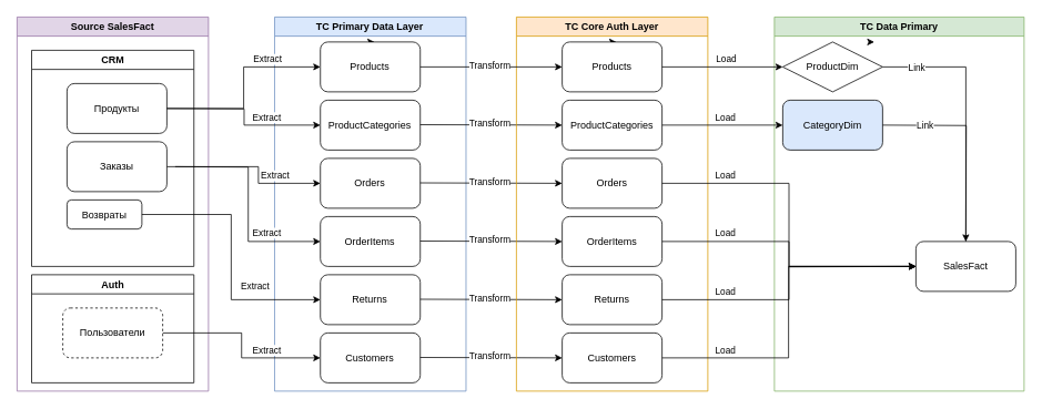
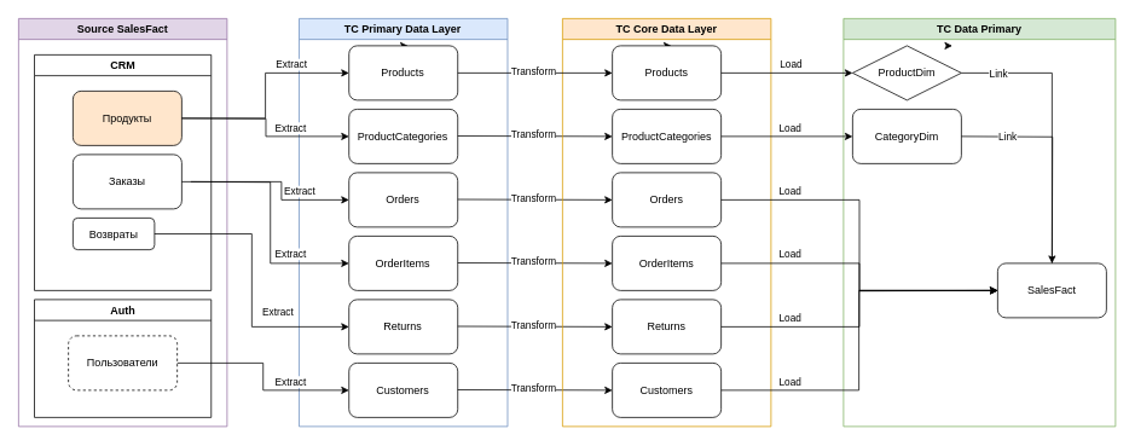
  <mxCell id="0" />
  <mxCell id="1" parent="0" />
  <mxCell id="2" value="Source SalesFact" style="swimlane;whiteSpace=wrap;html=1;fillColor=#e1d5e7;strokeColor=#9673a6;" parent="1" vertex="1"><mxGeometry x="20" y="20" width="230" height="450" as="geometry" /></mxCell>
  <mxCell id="3" value="CRM" style="swimlane;whiteSpace=wrap;html=1;" parent="2" vertex="1"><mxGeometry x="17.5" y="40" width="195" height="260" as="geometry" /></mxCell>
- <mxCell id="4" value="Продукты" style="rounded=1;whiteSpace=wrap;html=1;" parent="3" vertex="1"><mxGeometry x="42.5" y="40" width="120" height="60" as="geometry" /></mxCell>
+ <mxCell id="4" value="Продукты" style="rounded=1;whiteSpace=wrap;html=1;fillColor=#ffe6cc;" parent="3" vertex="1"><mxGeometry x="42.5" y="40" width="120" height="60" as="geometry" /></mxCell>
  <mxCell id="5" value="Заказы" style="rounded=1;whiteSpace=wrap;html=1;" parent="3" vertex="1"><mxGeometry x="42.5" y="110" width="120" height="60" as="geometry" /></mxCell>
  <mxCell id="6" value="Возвраты" style="rounded=1;whiteSpace=wrap;html=1;" parent="3" vertex="1"><mxGeometry x="42.5" y="180" width="90" height="35" as="geometry" /></mxCell>
  <mxCell id="7" value="Auth" style="swimlane;whiteSpace=wrap;html=1;" parent="2" vertex="1"><mxGeometry x="17.5" y="310" width="195" height="130" as="geometry" /></mxCell>
  <mxCell id="8" value="Пользователи" style="rounded=1;whiteSpace=wrap;html=1;dashed=1;" parent="7" vertex="1"><mxGeometry x="37.5" y="40" width="120" height="60" as="geometry" /></mxCell>
  <mxCell id="9" value="TC Primary Data Layer" style="swimlane;whiteSpace=wrap;html=1;fillColor=#dae8fc;strokeColor=#6c8ebf;" parent="1" vertex="1"><mxGeometry x="329.46" y="20" width="230" height="450" as="geometry" /></mxCell>
  <mxCell id="10" style="edgeStyle=orthogonalEdgeStyle;rounded=0;orthogonalLoop=1;jettySize=auto;html=1;exitX=0.5;exitY=0;exitDx=0;exitDy=0;" parent="9" source="11" edge="1"><mxGeometry relative="1" as="geometry"><mxPoint x="120" y="30" as="targetPoint" /></mxGeometry></mxCell>
  <mxCell id="11" value="Products" style="rounded=1;whiteSpace=wrap;html=1;" parent="9" vertex="1"><mxGeometry x="55" y="30" width="120" height="60" as="geometry" /></mxCell>
  <mxCell id="12" value="ProductCategories" style="rounded=1;whiteSpace=wrap;html=1;" parent="9" vertex="1"><mxGeometry x="55" y="100" width="120" height="60" as="geometry" /></mxCell>
  <mxCell id="13" value="Orders" style="rounded=1;whiteSpace=wrap;html=1;" parent="9" vertex="1"><mxGeometry x="55" y="170" width="120" height="60" as="geometry" /></mxCell>
  <mxCell id="14" value="OrderItems" style="rounded=1;whiteSpace=wrap;html=1;" parent="9" vertex="1"><mxGeometry x="55" y="240" width="120" height="60" as="geometry" /></mxCell>
  <mxCell id="15" value="Returns" style="rounded=1;whiteSpace=wrap;html=1;" parent="9" vertex="1"><mxGeometry x="55" y="310" width="120" height="60" as="geometry" /></mxCell>
  <mxCell id="16" value="Customers" style="rounded=1;whiteSpace=wrap;html=1;" parent="9" vertex="1"><mxGeometry x="55" y="380" width="120" height="60" as="geometry" /></mxCell>
  <mxCell id="17" value="" style="endArrow=classic;html=1;rounded=0;entryX=0;entryY=0.5;entryDx=0;entryDy=0;edgeStyle=orthogonalEdgeStyle;exitX=1;exitY=0.5;exitDx=0;exitDy=0;" edge="1" parent="9" target="47"><mxGeometry relative="1" as="geometry"><mxPoint x="175.0" y="129.5" as="sourcePoint" /><mxPoint x="326.0" y="129.5" as="targetPoint" /></mxGeometry></mxCell>
  <mxCell id="18" value="Label" style="edgeLabel;resizable=0;html=1;;align=center;verticalAlign=middle;" connectable="0" vertex="1" parent="17"><mxGeometry relative="1" as="geometry" /></mxCell>
  <mxCell id="19" value="Transform" style="edgeLabel;html=1;align=center;verticalAlign=middle;resizable=0;points=[];" vertex="1" connectable="0" parent="17"><mxGeometry x="-0.023" y="2" relative="1" as="geometry"><mxPoint as="offset" /></mxGeometry></mxCell>
  <mxCell id="20" value="" style="endArrow=classic;html=1;rounded=0;entryX=0;entryY=0.5;entryDx=0;entryDy=0;edgeStyle=orthogonalEdgeStyle;exitX=1;exitY=0.5;exitDx=0;exitDy=0;" edge="1" parent="9" target="48"><mxGeometry relative="1" as="geometry"><mxPoint x="175.0" y="199.5" as="sourcePoint" /><mxPoint x="326.0" y="199.5" as="targetPoint" /></mxGeometry></mxCell>
  <mxCell id="21" value="Label" style="edgeLabel;resizable=0;html=1;;align=center;verticalAlign=middle;" connectable="0" vertex="1" parent="20"><mxGeometry relative="1" as="geometry" /></mxCell>
  <mxCell id="22" value="Transform" style="edgeLabel;html=1;align=center;verticalAlign=middle;resizable=0;points=[];" vertex="1" connectable="0" parent="20"><mxGeometry x="-0.023" y="2" relative="1" as="geometry"><mxPoint as="offset" /></mxGeometry></mxCell>
  <mxCell id="23" value="" style="endArrow=classic;html=1;rounded=0;entryX=0;entryY=0.5;entryDx=0;entryDy=0;edgeStyle=orthogonalEdgeStyle;exitX=1;exitY=0.5;exitDx=0;exitDy=0;" edge="1" parent="9" target="49"><mxGeometry relative="1" as="geometry"><mxPoint x="175.0" y="269.5" as="sourcePoint" /><mxPoint x="326.0" y="269.5" as="targetPoint" /></mxGeometry></mxCell>
  <mxCell id="24" value="Label" style="edgeLabel;resizable=0;html=1;;align=center;verticalAlign=middle;" connectable="0" vertex="1" parent="23"><mxGeometry relative="1" as="geometry" /></mxCell>
  <mxCell id="25" value="Transform" style="edgeLabel;html=1;align=center;verticalAlign=middle;resizable=0;points=[];" vertex="1" connectable="0" parent="23"><mxGeometry x="-0.023" y="2" relative="1" as="geometry"><mxPoint as="offset" /></mxGeometry></mxCell>
  <mxCell id="26" value="" style="endArrow=classic;html=1;rounded=0;entryX=0;entryY=0.5;entryDx=0;entryDy=0;edgeStyle=orthogonalEdgeStyle;exitX=1;exitY=0.5;exitDx=0;exitDy=0;" edge="1" parent="9" target="50"><mxGeometry relative="1" as="geometry"><mxPoint x="175.0" y="339.5" as="sourcePoint" /><mxPoint x="326.0" y="339.5" as="targetPoint" /></mxGeometry></mxCell>
  <mxCell id="27" value="Label" style="edgeLabel;resizable=0;html=1;;align=center;verticalAlign=middle;" connectable="0" vertex="1" parent="26"><mxGeometry relative="1" as="geometry" /></mxCell>
  <mxCell id="28" value="Transform" style="edgeLabel;html=1;align=center;verticalAlign=middle;resizable=0;points=[];" vertex="1" connectable="0" parent="26"><mxGeometry x="-0.023" y="2" relative="1" as="geometry"><mxPoint as="offset" /></mxGeometry></mxCell>
  <mxCell id="29" value="" style="endArrow=classic;html=1;rounded=0;entryX=0;entryY=0.5;entryDx=0;entryDy=0;edgeStyle=orthogonalEdgeStyle;exitX=1;exitY=0.5;exitDx=0;exitDy=0;" edge="1" parent="9" target="51"><mxGeometry relative="1" as="geometry"><mxPoint x="175.0" y="409.5" as="sourcePoint" /><mxPoint x="326.0" y="409.5" as="targetPoint" /></mxGeometry></mxCell>
  <mxCell id="30" value="Label" style="edgeLabel;resizable=0;html=1;;align=center;verticalAlign=middle;" connectable="0" vertex="1" parent="29"><mxGeometry relative="1" as="geometry" /></mxCell>
  <mxCell id="31" value="Transform" style="edgeLabel;html=1;align=center;verticalAlign=middle;resizable=0;points=[];" vertex="1" connectable="0" parent="29"><mxGeometry x="-0.023" y="2" relative="1" as="geometry"><mxPoint as="offset" /></mxGeometry></mxCell>
  <mxCell id="32" value="" style="endArrow=classic;html=1;rounded=0;exitX=1;exitY=0.5;exitDx=0;exitDy=0;entryX=0;entryY=0.5;entryDx=0;entryDy=0;edgeStyle=orthogonalEdgeStyle;" edge="1" parent="9" source="5" target="13"><mxGeometry relative="1" as="geometry"><mxPoint x="-39.46" y="200" as="sourcePoint" /><mxPoint x="144.54" y="220" as="targetPoint" /><Array as="points"><mxPoint x="-19.46" y="180" /><mxPoint x="-19.46" y="200" /></Array></mxGeometry></mxCell>
  <mxCell id="33" value="Extract" style="edgeLabel;html=1;align=center;verticalAlign=middle;resizable=0;points=[];" vertex="1" connectable="0" parent="32"><mxGeometry x="-0.023" y="2" relative="1" as="geometry"><mxPoint x="29" y="12" as="offset" /></mxGeometry></mxCell>
  <mxCell id="34" value="" style="endArrow=classic;html=1;rounded=0;exitX=1;exitY=0.5;exitDx=0;exitDy=0;entryX=0;entryY=0.5;entryDx=0;entryDy=0;edgeStyle=orthogonalEdgeStyle;" edge="1" parent="1" source="4" target="11"><mxGeometry relative="1" as="geometry"><mxPoint x="430" y="260" as="sourcePoint" /><mxPoint x="530" y="260" as="targetPoint" /></mxGeometry></mxCell>
  <mxCell id="35" value="Extract" style="edgeLabel;html=1;align=center;verticalAlign=middle;resizable=0;points=[];" vertex="1" connectable="0" parent="34"><mxGeometry x="-0.023" y="2" relative="1" as="geometry"><mxPoint x="30" y="-37" as="offset" /></mxGeometry></mxCell>
  <mxCell id="36" value="" style="endArrow=classic;html=1;rounded=0;exitX=1;exitY=0.5;exitDx=0;exitDy=0;entryX=0;entryY=0.5;entryDx=0;entryDy=0;edgeStyle=orthogonalEdgeStyle;" edge="1" parent="1" target="12"><mxGeometry relative="1" as="geometry"><mxPoint x="200" y="130" as="sourcePoint" /><mxPoint x="384" y="80" as="targetPoint" /></mxGeometry></mxCell>
  <mxCell id="37" value="Extract" style="edgeLabel;html=1;align=center;verticalAlign=middle;resizable=0;points=[];" vertex="1" connectable="0" parent="36"><mxGeometry x="-0.023" y="2" relative="1" as="geometry"><mxPoint x="25" y="3" as="offset" /></mxGeometry></mxCell>
  <mxCell id="38" value="" style="endArrow=classic;html=1;rounded=0;entryX=0;entryY=0.5;entryDx=0;entryDy=0;edgeStyle=orthogonalEdgeStyle;" edge="1" parent="1" target="14"><mxGeometry relative="1" as="geometry"><mxPoint x="210" y="200" as="sourcePoint" /><mxPoint x="474" y="260" as="targetPoint" /></mxGeometry></mxCell>
  <mxCell id="39" value="Extract" style="edgeLabel;html=1;align=center;verticalAlign=middle;resizable=0;points=[];" vertex="1" connectable="0" parent="38"><mxGeometry x="-0.023" y="2" relative="1" as="geometry"><mxPoint x="20" y="38" as="offset" /></mxGeometry></mxCell>
  <mxCell id="40" value="" style="endArrow=classic;html=1;rounded=0;entryX=0;entryY=0.5;entryDx=0;entryDy=0;edgeStyle=orthogonalEdgeStyle;exitX=1;exitY=0.5;exitDx=0;exitDy=0;" edge="1" parent="1" source="6" target="15"><mxGeometry relative="1" as="geometry"><mxPoint x="270" y="320" as="sourcePoint" /><mxPoint x="444" y="410" as="targetPoint" /></mxGeometry></mxCell>
  <mxCell id="41" value="Extract" style="edgeLabel;html=1;align=center;verticalAlign=middle;resizable=0;points=[];" vertex="1" connectable="0" parent="40"><mxGeometry x="-0.023" y="2" relative="1" as="geometry"><mxPoint x="26" y="38" as="offset" /></mxGeometry></mxCell>
  <mxCell id="42" value="" style="endArrow=classic;html=1;rounded=0;entryX=0;entryY=0.5;entryDx=0;entryDy=0;edgeStyle=orthogonalEdgeStyle;exitX=1;exitY=0.5;exitDx=0;exitDy=0;" edge="1" parent="1" source="8" target="16"><mxGeometry relative="1" as="geometry"><mxPoint x="290" y="420" as="sourcePoint" /><mxPoint x="474" y="510" as="targetPoint" /></mxGeometry></mxCell>
  <mxCell id="43" value="Extract" style="edgeLabel;html=1;align=center;verticalAlign=middle;resizable=0;points=[];" vertex="1" connectable="0" parent="42"><mxGeometry x="-0.023" y="2" relative="1" as="geometry"><mxPoint x="28" y="8" as="offset" /></mxGeometry></mxCell>
- <mxCell id="44" value="TC Core Auth Layer" style="swimlane;whiteSpace=wrap;html=1;fillColor=#ffe6cc;strokeColor=#d79b00;" vertex="1" parent="1"><mxGeometry x="620" y="20" width="230" height="450" as="geometry" /></mxCell>
+ <mxCell id="44" value="TC Core Data Layer" style="swimlane;whiteSpace=wrap;html=1;fillColor=#ffe6cc;strokeColor=#d79b00;" vertex="1" parent="1"><mxGeometry x="620" y="20" width="230" height="450" as="geometry" /></mxCell>
  <mxCell id="45" style="edgeStyle=orthogonalEdgeStyle;rounded=0;orthogonalLoop=1;jettySize=auto;html=1;exitX=0.5;exitY=0;exitDx=0;exitDy=0;" edge="1" parent="44" source="46"><mxGeometry relative="1" as="geometry"><mxPoint x="120" y="30" as="targetPoint" /></mxGeometry></mxCell>
  <mxCell id="46" value="Products" style="rounded=1;whiteSpace=wrap;html=1;" vertex="1" parent="44"><mxGeometry x="55" y="30" width="120" height="60" as="geometry" /></mxCell>
  <mxCell id="47" value="ProductCategories" style="rounded=1;whiteSpace=wrap;html=1;" vertex="1" parent="44"><mxGeometry x="55" y="100" width="120" height="60" as="geometry" /></mxCell>
  <mxCell id="48" value="Orders" style="rounded=1;whiteSpace=wrap;html=1;" vertex="1" parent="44"><mxGeometry x="55" y="170" width="120" height="60" as="geometry" /></mxCell>
  <mxCell id="49" value="OrderItems" style="rounded=1;whiteSpace=wrap;html=1;" vertex="1" parent="44"><mxGeometry x="55" y="240" width="120" height="60" as="geometry" /></mxCell>
  <mxCell id="50" value="Returns" style="rounded=1;whiteSpace=wrap;html=1;" vertex="1" parent="44"><mxGeometry x="55" y="310" width="120" height="60" as="geometry" /></mxCell>
  <mxCell id="51" value="Customers" style="rounded=1;whiteSpace=wrap;html=1;" vertex="1" parent="44"><mxGeometry x="55" y="380" width="120" height="60" as="geometry" /></mxCell>
  <mxCell id="52" value="" style="endArrow=classic;html=1;rounded=0;entryX=0;entryY=0.5;entryDx=0;entryDy=0;edgeStyle=orthogonalEdgeStyle;exitX=1;exitY=0.5;exitDx=0;exitDy=0;" edge="1" parent="1" source="11" target="46"><mxGeometry relative="1" as="geometry"><mxPoint x="510" y="80" as="sourcePoint" /><mxPoint x="684" y="30" as="targetPoint" /></mxGeometry></mxCell>
  <mxCell id="53" value="Label" style="edgeLabel;resizable=0;html=1;;align=center;verticalAlign=middle;" connectable="0" vertex="1" parent="52"><mxGeometry relative="1" as="geometry" /></mxCell>
  <mxCell id="54" value="Transform" style="edgeLabel;html=1;align=center;verticalAlign=middle;resizable=0;points=[];" vertex="1" connectable="0" parent="52"><mxGeometry x="-0.023" y="2" relative="1" as="geometry"><mxPoint as="offset" /></mxGeometry></mxCell>
  <mxCell id="55" value="TC Data Primary" style="swimlane;whiteSpace=wrap;html=1;fillColor=#d5e8d4;strokeColor=#82b366;" vertex="1" parent="1"><mxGeometry x="930" y="20" width="300" height="450" as="geometry" /></mxCell>
  <mxCell id="56" style="edgeStyle=orthogonalEdgeStyle;rounded=0;orthogonalLoop=1;jettySize=auto;html=1;exitX=0.5;exitY=0;exitDx=0;exitDy=0;" edge="1" parent="55"><mxGeometry relative="1" as="geometry"><mxPoint x="120" y="30" as="targetPoint" /><mxPoint x="115" y="30" as="sourcePoint" /></mxGeometry></mxCell>
  <mxCell id="57" value="SalesFact" style="rounded=1;whiteSpace=wrap;html=1;" vertex="1" parent="55"><mxGeometry x="170" y="270" width="120" height="60" as="geometry" /></mxCell>
  <mxCell id="58" value="ProductDim" style="rhombus;whiteSpace=wrap;html=1;" vertex="1" parent="55"><mxGeometry x="10" y="30" width="120" height="60" as="geometry" /></mxCell>
- <mxCell id="59" value="CategoryDim" style="rounded=1;whiteSpace=wrap;html=1;fillColor=#dae8fc;" vertex="1" parent="55"><mxGeometry x="10" y="100" width="120" height="60" as="geometry" /></mxCell>
+ <mxCell id="59" value="CategoryDim" style="rounded=1;whiteSpace=wrap;html=1;" vertex="1" parent="55"><mxGeometry x="10" y="100" width="120" height="60" as="geometry" /></mxCell>
  <mxCell id="60" value="" style="endArrow=none;html=1;rounded=0;edgeStyle=orthogonalEdgeStyle;exitX=1;exitY=0.5;exitDx=0;exitDy=0;entryX=0.5;entryY=0;entryDx=0;entryDy=0;" edge="1" parent="55" source="58" target="57"><mxGeometry relative="1" as="geometry"><mxPoint x="330" y="130" as="sourcePoint" /><mxPoint x="545" y="230" as="targetPoint" /></mxGeometry></mxCell>
  <mxCell id="61" value="Link" style="edgeLabel;html=1;align=center;verticalAlign=middle;resizable=0;points=[];" vertex="1" connectable="0" parent="60"><mxGeometry x="-0.023" y="2" relative="1" as="geometry"><mxPoint x="-62" y="-51" as="offset" /></mxGeometry></mxCell>
  <mxCell id="62" value="" style="endArrow=classic;html=1;rounded=0;edgeStyle=orthogonalEdgeStyle;exitX=1;exitY=0.5;exitDx=0;exitDy=0;" edge="1" parent="55"><mxGeometry relative="1" as="geometry"><mxPoint x="130" y="130" as="sourcePoint" /><mxPoint x="230" y="270" as="targetPoint" /></mxGeometry></mxCell>
  <mxCell id="63" value="Link" style="edgeLabel;html=1;align=center;verticalAlign=middle;resizable=0;points=[];" vertex="1" connectable="0" parent="62"><mxGeometry x="-0.023" y="2" relative="1" as="geometry"><mxPoint x="-52" y="-17" as="offset" /></mxGeometry></mxCell>
  <mxCell id="64" value="" style="endArrow=classic;html=1;rounded=0;entryX=0;entryY=0.5;entryDx=0;entryDy=0;edgeStyle=orthogonalEdgeStyle;exitX=1;exitY=0.5;exitDx=0;exitDy=0;" edge="1" parent="1" source="46" target="58"><mxGeometry relative="1" as="geometry"><mxPoint x="870" y="80" as="sourcePoint" /><mxPoint x="1041" y="80" as="targetPoint" /></mxGeometry></mxCell>
  <mxCell id="65" value="Load" style="edgeLabel;html=1;align=center;verticalAlign=middle;resizable=0;points=[];" vertex="1" connectable="0" parent="64"><mxGeometry x="-0.023" y="2" relative="1" as="geometry"><mxPoint x="5" y="-8" as="offset" /></mxGeometry></mxCell>
  <mxCell id="66" value="" style="endArrow=classic;html=1;rounded=0;edgeStyle=orthogonalEdgeStyle;exitX=1;exitY=0.5;exitDx=0;exitDy=0;" edge="1" parent="1" source="47"><mxGeometry relative="1" as="geometry"><mxPoint x="870" y="150" as="sourcePoint" /><mxPoint x="940" y="150" as="targetPoint" /></mxGeometry></mxCell>
  <mxCell id="67" value="Load" style="edgeLabel;html=1;align=center;verticalAlign=middle;resizable=0;points=[];" vertex="1" connectable="0" parent="66"><mxGeometry x="-0.023" y="2" relative="1" as="geometry"><mxPoint x="4" y="-8" as="offset" /></mxGeometry></mxCell>
  <mxCell id="68" value="" style="endArrow=classic;html=1;rounded=0;edgeStyle=orthogonalEdgeStyle;exitX=1;exitY=0.5;exitDx=0;exitDy=0;entryX=0;entryY=0.5;entryDx=0;entryDy=0;" edge="1" parent="1" source="48" target="57"><mxGeometry relative="1" as="geometry"><mxPoint x="850" y="220" as="sourcePoint" /><mxPoint x="995" y="220" as="targetPoint" /></mxGeometry></mxCell>
  <mxCell id="69" value="Load" style="edgeLabel;html=1;align=center;verticalAlign=middle;resizable=0;points=[];" vertex="1" connectable="0" parent="68"><mxGeometry x="-0.023" y="2" relative="1" as="geometry"><mxPoint x="-79" y="-56" as="offset" /></mxGeometry></mxCell>
  <mxCell id="70" value="" style="endArrow=classic;html=1;rounded=0;edgeStyle=orthogonalEdgeStyle;exitX=1;exitY=0.5;exitDx=0;exitDy=0;" edge="1" parent="1" source="49"><mxGeometry relative="1" as="geometry"><mxPoint x="880" y="290" as="sourcePoint" /><mxPoint x="1100" y="320" as="targetPoint" /></mxGeometry></mxCell>
  <mxCell id="71" value="Load" style="edgeLabel;html=1;align=center;verticalAlign=middle;resizable=0;points=[];" vertex="1" connectable="0" parent="70"><mxGeometry x="-0.023" y="2" relative="1" as="geometry"><mxPoint x="-79" y="-22" as="offset" /></mxGeometry></mxCell>
  <mxCell id="72" value="" style="endArrow=classic;html=1;rounded=0;edgeStyle=orthogonalEdgeStyle;exitX=1;exitY=0.5;exitDx=0;exitDy=0;entryX=0;entryY=0.5;entryDx=0;entryDy=0;" edge="1" parent="1" source="50" target="57"><mxGeometry relative="1" as="geometry"><mxPoint x="880" y="360" as="sourcePoint" /><mxPoint x="900" y="330" as="targetPoint" /></mxGeometry></mxCell>
  <mxCell id="73" value="Load" style="edgeLabel;html=1;align=center;verticalAlign=middle;resizable=0;points=[];" vertex="1" connectable="0" parent="72"><mxGeometry x="-0.023" y="2" relative="1" as="geometry"><mxPoint x="-75" y="6" as="offset" /></mxGeometry></mxCell>
  <mxCell id="74" value="" style="endArrow=classic;html=1;rounded=0;edgeStyle=orthogonalEdgeStyle;exitX=1;exitY=0.5;exitDx=0;exitDy=0;entryX=0;entryY=0.5;entryDx=0;entryDy=0;" edge="1" parent="1" source="51" target="57"><mxGeometry relative="1" as="geometry"><mxPoint x="880" y="490" as="sourcePoint" /><mxPoint x="1105" y="400" as="targetPoint" /><Array as="points"><mxPoint x="947" y="430" /><mxPoint x="947" y="320" /></Array></mxGeometry></mxCell>
  <mxCell id="75" value="Load" style="edgeLabel;html=1;align=center;verticalAlign=middle;resizable=0;points=[];" vertex="1" connectable="0" parent="74"><mxGeometry x="-0.023" y="2" relative="1" as="geometry"><mxPoint x="-75" y="41" as="offset" /></mxGeometry></mxCell>
